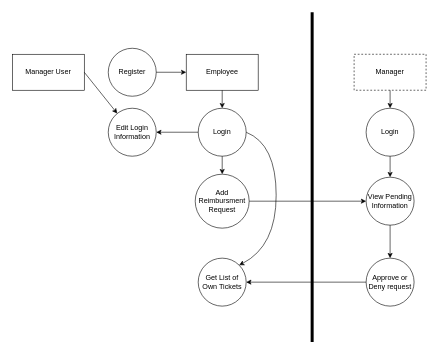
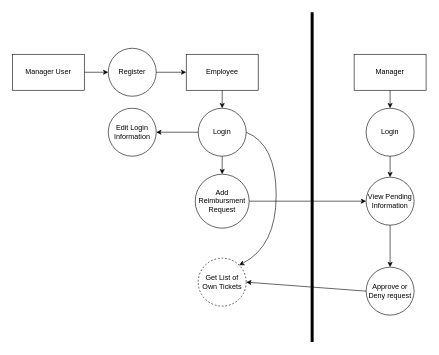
  <mxCell id="0" />
  <mxCell id="1" parent="0" />
  <mxCell id="2" value="Employee" style="rounded=0;whiteSpace=wrap;html=1;" vertex="1" parent="1"><mxGeometry x="310" y="90" width="120" height="60" as="geometry" /></mxCell>
- <mxCell id="3" value="Manager" style="rounded=0;whiteSpace=wrap;html=1;dashed=1;" vertex="1" parent="1"><mxGeometry x="590" y="90" width="120" height="60" as="geometry" /></mxCell>
+ <mxCell id="3" value="Manager" style="rounded=0;whiteSpace=wrap;html=1;" vertex="1" parent="1"><mxGeometry x="590" y="90" width="120" height="60" as="geometry" /></mxCell>
  <mxCell id="4" value="Manager User" style="rounded=0;whiteSpace=wrap;html=1;" vertex="1" parent="1"><mxGeometry x="20" y="90" width="120" height="60" as="geometry" /></mxCell>
  <mxCell id="5" value="Register" style="ellipse;whiteSpace=wrap;html=1;aspect=fixed;" vertex="1" parent="1"><mxGeometry x="180" y="80" width="80" height="80" as="geometry" /></mxCell>
- <mxCell id="6" value="" style="endArrow=classic;html=1;rounded=0;exitX=1;exitY=0.5;exitDx=0;exitDy=0;" edge="1" parent="1" source="4" target="23"><mxGeometry width="50" height="50" relative="1" as="geometry"><mxPoint x="190" y="180" as="sourcePoint" /><mxPoint x="440" y="380" as="targetPoint" /></mxGeometry></mxCell>
+ <mxCell id="6" value="" style="endArrow=classic;html=1;rounded=0;exitX=1;exitY=0.5;exitDx=0;exitDy=0;entryX=0;entryY=0.5;entryDx=0;entryDy=0;" edge="1" parent="1" source="4" target="5"><mxGeometry width="50" height="50" relative="1" as="geometry"><mxPoint x="190" y="180" as="sourcePoint" /><mxPoint x="440" y="380" as="targetPoint" /></mxGeometry></mxCell>
  <mxCell id="7" value="" style="endArrow=classic;html=1;rounded=0;exitX=1;exitY=0.5;exitDx=0;exitDy=0;" edge="1" parent="1" source="5" target="2"><mxGeometry width="50" height="50" relative="1" as="geometry"><mxPoint x="390" y="430" as="sourcePoint" /><mxPoint x="440" y="380" as="targetPoint" /></mxGeometry></mxCell>
  <mxCell id="8" value="Login" style="ellipse;whiteSpace=wrap;html=1;aspect=fixed;" vertex="1" parent="1"><mxGeometry x="330" y="180" width="80" height="80" as="geometry" /></mxCell>
  <mxCell id="9" value="Add Reimbursment Request" style="ellipse;whiteSpace=wrap;html=1;aspect=fixed;" vertex="1" parent="1"><mxGeometry x="325" y="290" width="90" height="90" as="geometry" /></mxCell>
- <mxCell id="10" value="Get List of Own Tickets" style="ellipse;whiteSpace=wrap;html=1;aspect=fixed;" vertex="1" parent="1"><mxGeometry x="330" y="430" width="80" height="80" as="geometry" /></mxCell>
+ <mxCell id="10" value="Get List of Own Tickets" style="ellipse;whiteSpace=wrap;html=1;aspect=fixed;dashed=1;" vertex="1" parent="1"><mxGeometry x="330" y="430" width="80" height="80" as="geometry" /></mxCell>
  <mxCell id="11" value="" style="endArrow=classic;html=1;rounded=0;exitX=0.5;exitY=1;exitDx=0;exitDy=0;entryX=0.5;entryY=0;entryDx=0;entryDy=0;" edge="1" parent="1" source="2" target="8"><mxGeometry width="50" height="50" relative="1" as="geometry"><mxPoint x="390" y="410" as="sourcePoint" /><mxPoint x="440" y="360" as="targetPoint" /></mxGeometry></mxCell>
  <mxCell id="12" value="" style="endArrow=classic;html=1;rounded=0;exitX=0.5;exitY=1;exitDx=0;exitDy=0;entryX=0.5;entryY=0;entryDx=0;entryDy=0;" edge="1" parent="1" source="8" target="9"><mxGeometry width="50" height="50" relative="1" as="geometry"><mxPoint x="390" y="410" as="sourcePoint" /><mxPoint x="440" y="360" as="targetPoint" /></mxGeometry></mxCell>
  <mxCell id="13" value="Login" style="ellipse;whiteSpace=wrap;html=1;aspect=fixed;" vertex="1" parent="1"><mxGeometry x="610" y="180" width="80" height="80" as="geometry" /></mxCell>
  <mxCell id="14" value="" style="endArrow=classic;html=1;rounded=0;exitX=0.5;exitY=1;exitDx=0;exitDy=0;entryX=0.5;entryY=0;entryDx=0;entryDy=0;" edge="1" parent="1" source="3" target="13"><mxGeometry width="50" height="50" relative="1" as="geometry"><mxPoint x="390" y="410" as="sourcePoint" /><mxPoint x="440" y="360" as="targetPoint" /></mxGeometry></mxCell>
  <mxCell id="15" value="View Pending Information" style="ellipse;whiteSpace=wrap;html=1;aspect=fixed;" vertex="1" parent="1"><mxGeometry x="610" y="295" width="80" height="80" as="geometry" /></mxCell>
  <mxCell id="16" value="" style="endArrow=classic;html=1;rounded=0;exitX=0.5;exitY=1;exitDx=0;exitDy=0;entryX=0.5;entryY=0;entryDx=0;entryDy=0;" edge="1" parent="1" source="13" target="15"><mxGeometry width="50" height="50" relative="1" as="geometry"><mxPoint x="390" y="400" as="sourcePoint" /><mxPoint x="440" y="350" as="targetPoint" /></mxGeometry></mxCell>
  <mxCell id="17" value="" style="endArrow=classic;html=1;rounded=0;entryX=0;entryY=0.5;entryDx=0;entryDy=0;exitX=1;exitY=0.5;exitDx=0;exitDy=0;" edge="1" parent="1" source="9" target="15"><mxGeometry width="50" height="50" relative="1" as="geometry"><mxPoint x="440" y="310" as="sourcePoint" /><mxPoint x="440" y="350" as="targetPoint" /></mxGeometry></mxCell>
  <mxCell id="18" value="" style="endArrow=classic;html=1;rounded=0;exitX=0.5;exitY=1;exitDx=0;exitDy=0;" edge="1" parent="1" source="15" target="19"><mxGeometry width="50" height="50" relative="1" as="geometry"><mxPoint x="625" y="460" as="sourcePoint" /><mxPoint x="650" y="430" as="targetPoint" /></mxGeometry></mxCell>
- <mxCell id="19" value="Approve or Deny request" style="ellipse;whiteSpace=wrap;html=1;aspect=fixed;" vertex="1" parent="1"><mxGeometry x="610" y="430" width="80" height="80" as="geometry" /></mxCell>
+ <mxCell id="19" value="Approve or Deny request" style="ellipse;whiteSpace=wrap;html=1;aspect=fixed;" vertex="1" parent="1"><mxGeometry x="610" y="445" width="80" height="80" as="geometry" /></mxCell>
  <mxCell id="20" value="" style="endArrow=classic;html=1;rounded=0;exitX=0;exitY=0.5;exitDx=0;exitDy=0;entryX=1;entryY=0.5;entryDx=0;entryDy=0;" edge="1" parent="1" source="19" target="10"><mxGeometry width="50" height="50" relative="1" as="geometry"><mxPoint x="390" y="400" as="sourcePoint" /><mxPoint x="440" y="350" as="targetPoint" /></mxGeometry></mxCell>
  <mxCell id="21" value="" style="endArrow=none;html=1;rounded=0;strokeWidth=5;" edge="1" parent="1"><mxGeometry width="50" height="50" relative="1" as="geometry"><mxPoint x="520" y="570" as="sourcePoint" /><mxPoint x="520" y="20" as="targetPoint" /></mxGeometry></mxCell>
  <mxCell id="22" value="" style="curved=1;endArrow=classic;html=1;rounded=0;strokeWidth=1;exitX=1;exitY=0.5;exitDx=0;exitDy=0;entryX=1;entryY=0;entryDx=0;entryDy=0;" edge="1" parent="1" source="8" target="10"><mxGeometry width="50" height="50" relative="1" as="geometry"><mxPoint x="390" y="400" as="sourcePoint" /><mxPoint x="440" y="350" as="targetPoint" /><Array as="points"><mxPoint x="460" y="240" /><mxPoint x="460" y="410" /></Array></mxGeometry></mxCell>
  <mxCell id="23" value="Edit Login Information" style="ellipse;whiteSpace=wrap;html=1;aspect=fixed;" vertex="1" parent="1"><mxGeometry x="180" y="180" width="80" height="80" as="geometry" /></mxCell>
  <mxCell id="24" value="" style="endArrow=classic;html=1;rounded=0;strokeWidth=1;exitX=0;exitY=0.5;exitDx=0;exitDy=0;entryX=1;entryY=0.5;entryDx=0;entryDy=0;" edge="1" parent="1" source="8" target="23"><mxGeometry width="50" height="50" relative="1" as="geometry"><mxPoint x="390" y="400" as="sourcePoint" /><mxPoint x="440" y="350" as="targetPoint" /></mxGeometry></mxCell>
